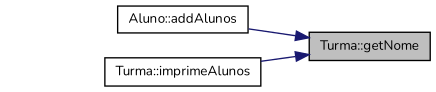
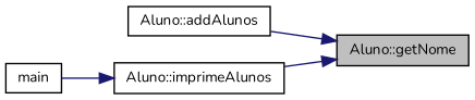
  digraph {
    fontname=Nunito
    rankdir=RL
    node [color=black fillcolor=white fontname=Nunito fontsize=10 shape=record style=filled]
    edge [color=midnightblue dir=back fontname=Nunito fontsize=10 labelfontname=Helvetica labelfontsize=10 style=solid]
-   n1 [fillcolor=grey75 fontcolor=black height=0.2 label="Turma::getNome" width=0.4]
+   n1 [fillcolor=grey75 fontcolor=black height=0.2 label="Aluno::getNome" width=0.4]
    n2 [height=0.2 label="Aluno::addAlunos" width=0.4]
-   n3 [height=0.2 label="Turma::imprimeAlunos" width=0.4]
+   n3 [height=0.2 label="Aluno::imprimeAlunos" width=0.4]
+   n4 [height=0.2 label=main width=0.4]
    n1 -> n2
    n1 -> n3
+   n3 -> n4
  }
